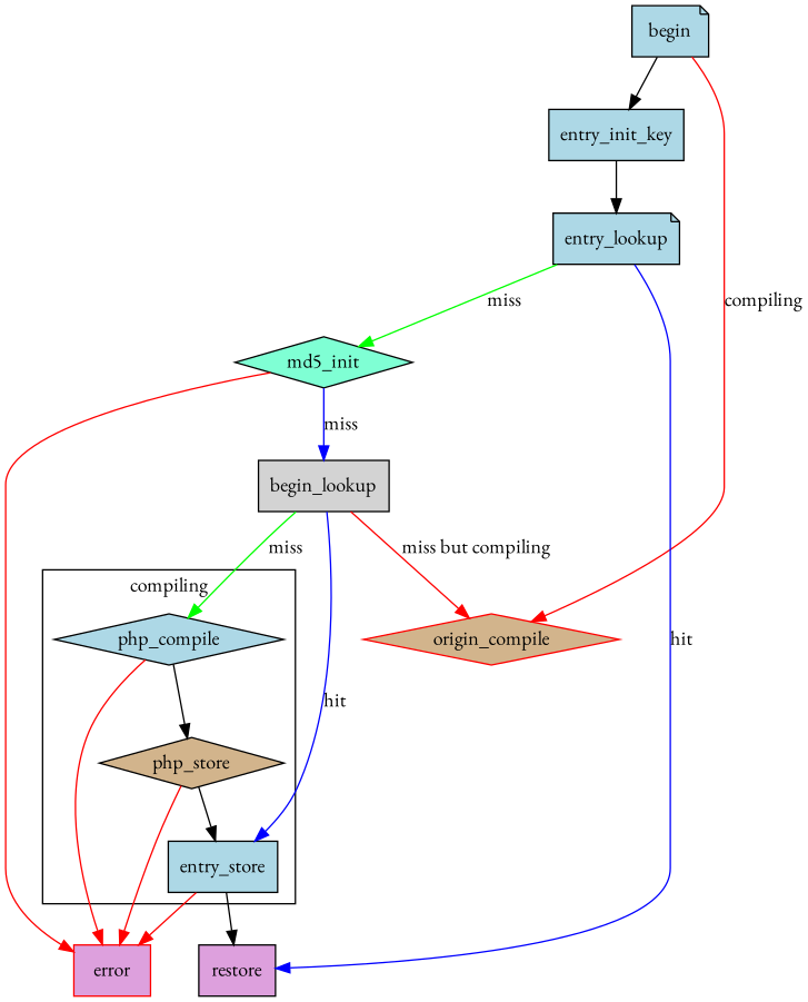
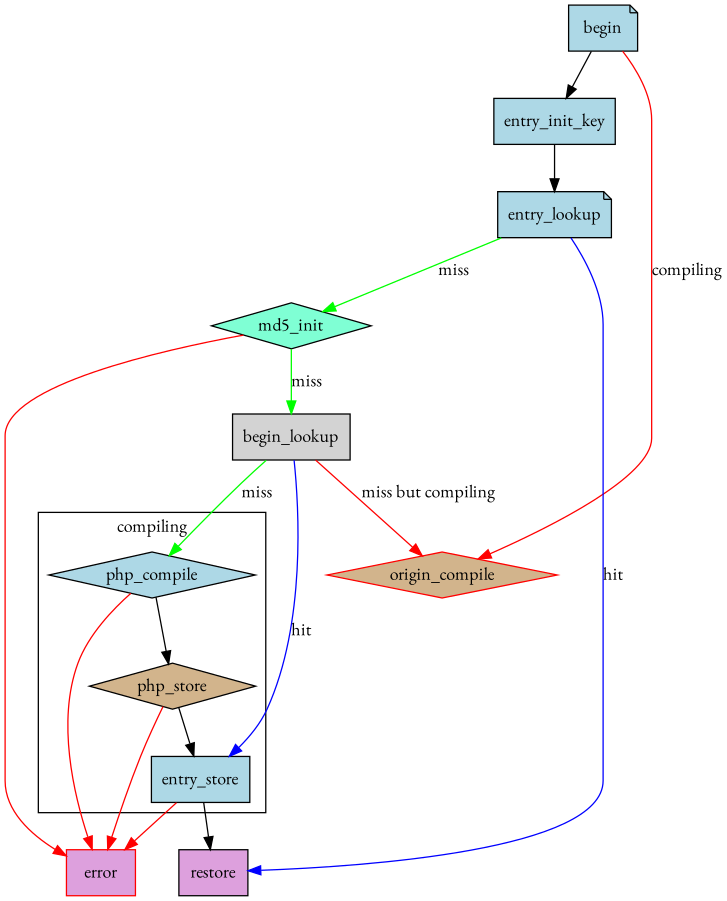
  digraph {
    fontname="EB Garamond"
    node [fillcolor=lightblue fontname="EB Garamond" shape=box style=filled]
    edge [fontname="EB Garamond" color=red]
    php_compile [shape=diamond]
    php_store [fillcolor=tan shape=diamond]
    entry_store
    error [color=red fillcolor=plum]
    restore [fillcolor=plum]
    origin_compile [color=red fillcolor=tan shape=diamond]
    begin [shape=note]
    entry_init_key
    entry_lookup [shape=note]
    md5_init [fillcolor=aquamarine shape=diamond]
    n11 [fillcolor=lightgrey label=begin_lookup]
    subgraph cluster_1 {
      label=compiling
      php_compile
      php_store
      entry_store
    }
    php_compile -> php_store [color=""]
    php_compile -> error
    php_store -> entry_store [color=""]
    php_store -> error
    entry_store -> error
    entry_store -> restore [color=""]
    begin -> origin_compile [label=compiling]
    begin -> entry_init_key [color=""]
    entry_init_key -> entry_lookup [color=""]
    entry_lookup -> restore [color=blue label=hit]
    entry_lookup -> md5_init [color=green label=miss]
    md5_init -> error
-   md5_init -> n11 [color=blue label=miss]
+   md5_init -> n11 [color=green label=miss]
    n11 -> php_compile [color=green label=miss]
    n11 -> entry_store [color=blue label=hit]
    n11 -> origin_compile [label="miss but compiling"]
  }
